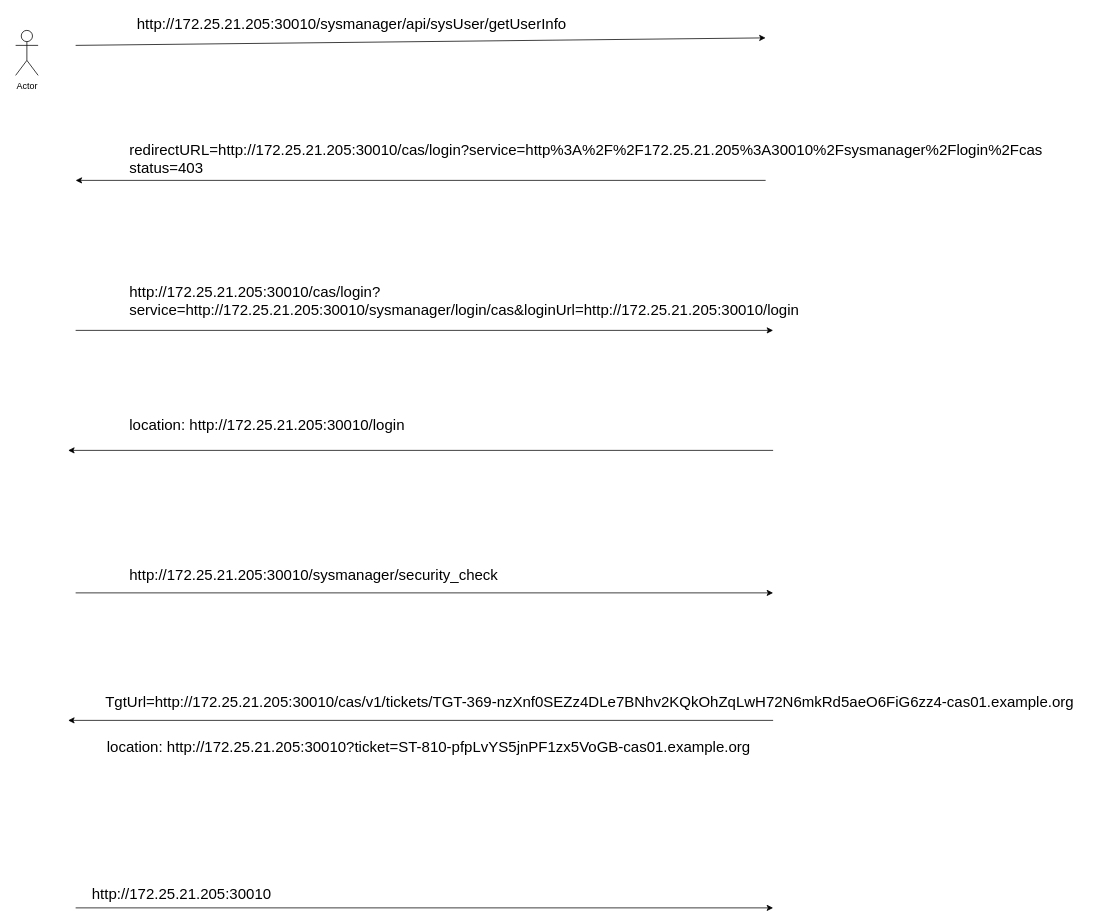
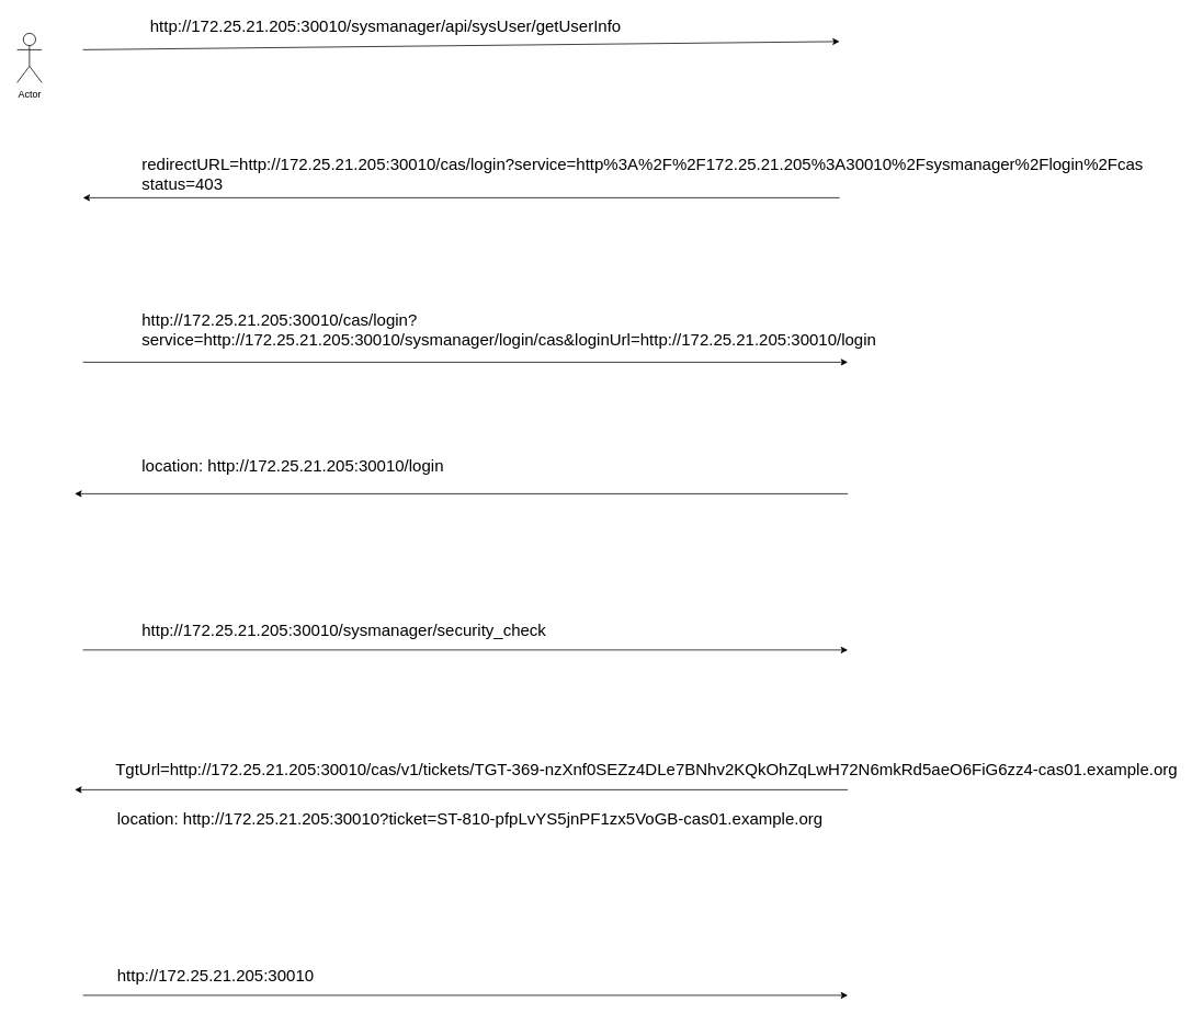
  <mxCell id="0" />
  <mxCell id="1" parent="0" />
  <mxCell id="2" value="Actor" style="shape=umlActor;verticalLabelPosition=bottom;verticalAlign=top;html=1;outlineConnect=0;" vertex="1" parent="1"><mxGeometry x="20" y="40" width="30" height="60" as="geometry" /></mxCell>
  <mxCell id="3" value="" style="endArrow=classic;html=1;" edge="1" parent="1"><mxGeometry width="50" height="50" relative="1" as="geometry"><mxPoint x="100" y="60" as="sourcePoint" /><mxPoint x="1020" y="50" as="targetPoint" /></mxGeometry></mxCell>
  <mxCell id="4" value="http://172.25.21.205:30010/sysmanager/api/sysUser/getUserInfo" style="text;html=1;strokeColor=none;fillColor=none;align=left;verticalAlign=middle;whiteSpace=wrap;rounded=0;fontSize=20;" vertex="1" parent="1"><mxGeometry x="180" y="20" width="40" height="20" as="geometry" /></mxCell>
  <mxCell id="5" value="" style="endArrow=classic;html=1;fontSize=20;" edge="1" parent="1"><mxGeometry width="50" height="50" relative="1" as="geometry"><mxPoint x="1020" y="240" as="sourcePoint" /><mxPoint x="100" y="240" as="targetPoint" /></mxGeometry></mxCell>
  <mxCell id="6" value="redirectURL=http://172.25.21.205:30010/cas/login?service=http%3A%2F%2F172.25.21.205%3A30010%2Fsysmanager%2Flogin%2Fcas&lt;br&gt;status=403" style="text;html=1;align=left;verticalAlign=middle;resizable=0;points=[];autosize=1;fontSize=20;" vertex="1" parent="1"><mxGeometry x="170" y="185" width="1230" height="50" as="geometry" /></mxCell>
  <mxCell id="7" value="" style="endArrow=classic;html=1;fontSize=20;" edge="1" parent="1"><mxGeometry width="50" height="50" relative="1" as="geometry"><mxPoint x="100" y="440" as="sourcePoint" /><mxPoint x="1030" y="440" as="targetPoint" /></mxGeometry></mxCell>
  <mxCell id="8" value="http://172.25.21.205:30010/cas/login?service=http://172.25.21.205:30010/sysmanager/login/cas&amp;amp;loginUrl=http://172.25.21.205:30010/login" style="text;html=1;strokeColor=none;fillColor=none;align=left;verticalAlign=middle;whiteSpace=wrap;rounded=0;fontSize=20;" vertex="1" parent="1"><mxGeometry x="170" y="390" width="40" height="20" as="geometry" /></mxCell>
  <mxCell id="9" value="" style="endArrow=classic;html=1;fontSize=20;" edge="1" parent="1"><mxGeometry width="50" height="50" relative="1" as="geometry"><mxPoint x="1030" y="600" as="sourcePoint" /><mxPoint x="90" y="600" as="targetPoint" /></mxGeometry></mxCell>
  <mxCell id="10" value="location: http://172.25.21.205:30010/login" style="text;html=1;align=left;verticalAlign=middle;resizable=0;points=[];autosize=1;fontSize=20;" vertex="1" parent="1"><mxGeometry x="170" y="550" width="380" height="30" as="geometry" /></mxCell>
  <mxCell id="11" value="" style="endArrow=classic;html=1;fontSize=20;" edge="1" parent="1"><mxGeometry width="50" height="50" relative="1" as="geometry"><mxPoint x="100" y="790" as="sourcePoint" /><mxPoint x="1030" y="790" as="targetPoint" /></mxGeometry></mxCell>
  <mxCell id="12" value="http://172.25.21.205:30010/sysmanager/security_check" style="text;html=1;align=left;verticalAlign=middle;resizable=0;points=[];autosize=1;fontSize=20;" vertex="1" parent="1"><mxGeometry x="170" y="750" width="510" height="30" as="geometry" /></mxCell>
  <mxCell id="13" value="" style="endArrow=classic;html=1;fontSize=20;" edge="1" parent="1"><mxGeometry width="50" height="50" relative="1" as="geometry"><mxPoint x="1030" y="960" as="sourcePoint" /><mxPoint x="90" y="960" as="targetPoint" /></mxGeometry></mxCell>
  <mxCell id="14" value="TgtUrl=http://172.25.21.205:30010/cas/v1/tickets/TGT-369-nzXnf0SEZz4DLe7BNhv2KQkOhZqLwH72N6mkRd5aeO6FiG6zz4-cas01.example.org" style="text;html=1;align=center;verticalAlign=middle;resizable=0;points=[];autosize=1;fontSize=20;" vertex="1" parent="1"><mxGeometry x="130" y="920" width="1310" height="30" as="geometry" /></mxCell>
  <mxCell id="15" value="location: http://172.25.21.205:30010?ticket=ST-810-pfpLvYS5jnPF1zx5VoGB-cas01.example.org" style="text;html=1;align=left;verticalAlign=middle;resizable=0;points=[];autosize=1;fontSize=20;" vertex="1" parent="1"><mxGeometry x="140" y="980" width="870" height="30" as="geometry" /></mxCell>
  <mxCell id="16" value="" style="endArrow=classic;html=1;fontSize=20;" edge="1" parent="1"><mxGeometry width="50" height="50" relative="1" as="geometry"><mxPoint x="100" y="1210" as="sourcePoint" /><mxPoint x="1030" y="1210" as="targetPoint" /></mxGeometry></mxCell>
- <mxCell id="17" value="&lt;span&gt;http://172.25.21.205:30010&lt;/span&gt;" style="text;html=1;align=left;verticalAlign=middle;resizable=0;points=[];autosize=1;fontSize=20;" vertex="1" parent="1"><mxGeometry x="120" y="1175" width="250" height="30" as="geometry" /></mxCell>
+ <mxCell id="17" value="&lt;span&gt;http://172.25.21.205:30010&lt;/span&gt;" style="text;html=1;align=left;verticalAlign=middle;resizable=0;points=[];autosize=1;fontSize=20;" vertex="1" parent="1"><mxGeometry x="140" y="1170" width="250" height="30" as="geometry" /></mxCell>
